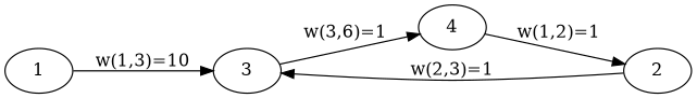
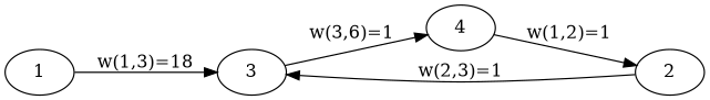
  digraph {
    fontname="DejaVu Serif"
    rankdir=LR
    node [fontname="DejaVu Serif"]
    edge [fontname="DejaVu Serif"]
    1
    3
    2
    4
-   1 -> 3 [label="w(1,3)=10"]
+   1 -> 3 [label="w(1,3)=18"]
    3 -> 4 [label="w(3,6)=1"]
    2 -> 3 [label="w(2,3)=1"]
    4 -> 2 [label="w(1,2)=1"]
  }
